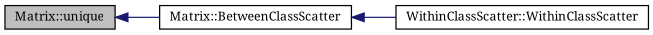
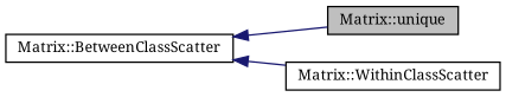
  digraph {
    fontname="Noto Serif"
    rankdir=LR
    node [color=black fontname="Noto Serif" fontsize=10 shape=record]
    edge [color=midnightblue dir=back fontname="Noto Serif" fontsize=10 labelfontname=Helvetica labelfontsize=10 style=solid]
    n1 [fillcolor=grey75 fontcolor=black height=0.2 label="Matrix::unique" style=filled width=0.4]
    n2 [height=0.2 label="Matrix::BetweenClassScatter" width=0.4]
-   n3 [height=0.2 label="WithinClassScatter::WithinClassScatter" width=0.4]
-   n1 -> n2
+   n3 [height=0.2 label="Matrix::WithinClassScatter" width=0.4]
+   n2 -> n1
    n2 -> n3
  }
